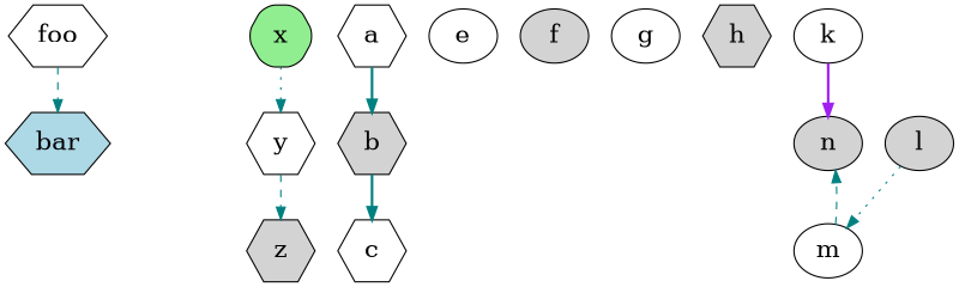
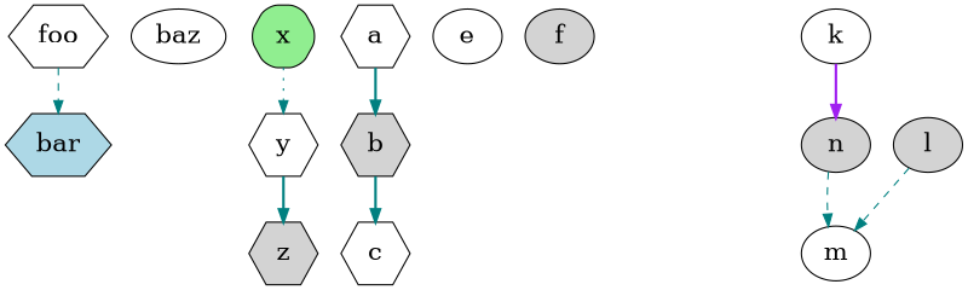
  digraph {
    node [fontsize=20 shape=hexagon]
    edge [color=teal style=bold]
    bar [fillcolor=lightblue style=filled]
    foo
+   baz [fillcolor=white shape=ellipse style="rounded,filled"]
    x [fillcolor=lightgreen style="filled,rounded"]
    y
    z [style=filled]
    b [style=filled]
    a
    c
    e [shape=ellipse]
    f [shape=ellipse style=filled]
-   g [shape=ellipse]
-   h [style=filled]
    k [shape=ellipse]
    n [shape=ellipse style=filled]
    l [shape=ellipse style=filled]
    m [shape=ellipse]
    foo -> bar [style=dashed]
    x -> y [style=dotted]
-   y -> z [style=dashed]
+   y -> z
    b -> c
    a -> b
    k -> n [color=purple]
-   l -> m [style=dotted]
-   m -> n [style=dashed]
+   l -> m [style=dashed]
+   n -> m [style=dashed]
  }
